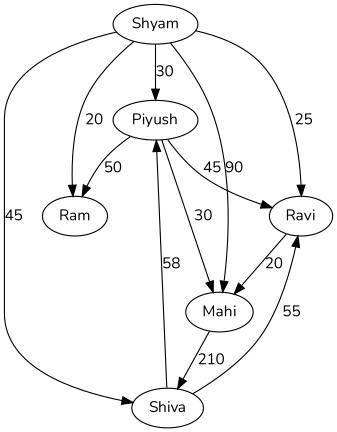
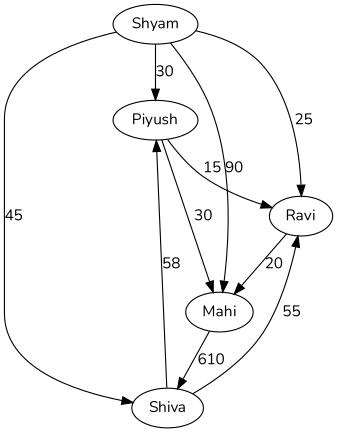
  digraph {
    fontname=Nunito
    node [fontname=Nunito]
    edge [fontname=Nunito]
    Shyam
-   Ram
    Piyush
    Ravi
    Mahi
    Shiva
-   Shyam -> Ram [label=20]
    Shyam -> Piyush [label=30]
    Shyam -> Ravi [label=25]
    Shyam -> Mahi [label=90]
    Shyam -> Shiva [label=45]
-   Piyush -> Ram [label=50]
-   Piyush -> Ravi [label=45]
+   Piyush -> Ravi [label=15]
    Piyush -> Mahi [label=30]
    Ravi -> Mahi [label=20]
-   Mahi -> Shiva [label=210]
+   Mahi -> Shiva [label=610]
    Shiva -> Piyush [label=58]
    Shiva -> Ravi [label=55]
  }
